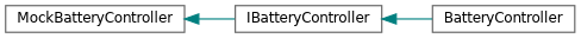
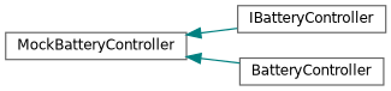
  digraph {
    rankdir=LR
    node [color=grey40 fillcolor=white fontname=Helvetica fontsize=10 shape=box style=filled]
    edge [color=teal dir=back fontname=Helvetica fontsize=10 labelfontname=Helvetica labelfontsize=10 style=solid]
    n1 [height=0.2 label=IBatteryController width=0.4]
    n2 [height=0.2 label=BatteryController width=0.4]
    n3 [height=0.2 label=MockBatteryController width=0.4]
-   n1 -> n2
+   n3 -> n2
    n3 -> n1
  }
